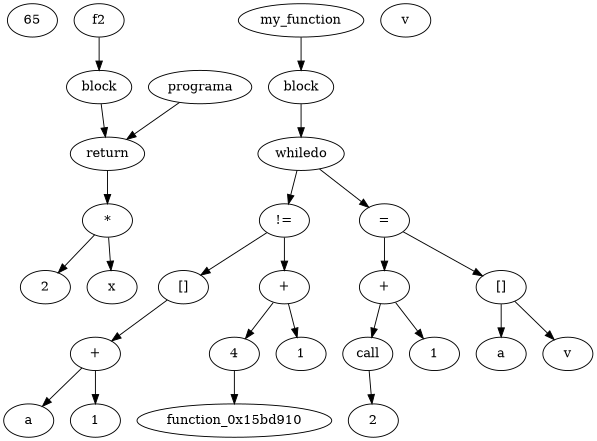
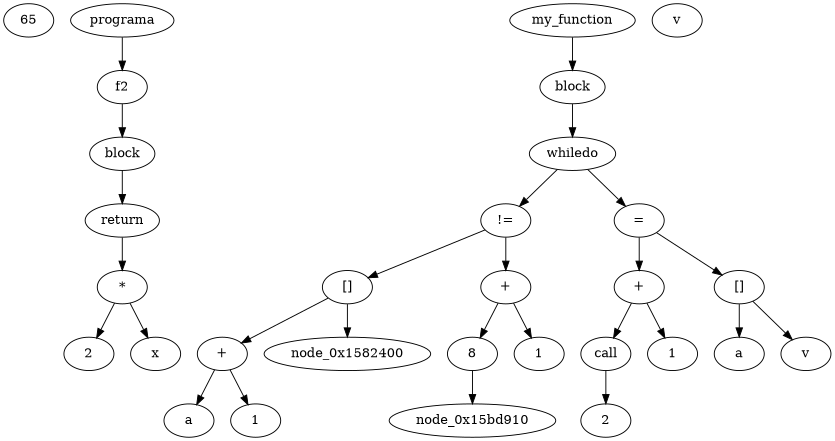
  digraph {
    n1 [label=65]
    n2 [label=2]
    n3 [label=x]
    n4 [label="*"]
    n5 [label=return]
    n6 [label=block]
    n7 [label=f2]
    n8 [label=my_function]
    n9 [label=block]
    n10 [label=a]
    n11 [label=1]
    n12 [label="+"]
    n13 [label="[]"]
+   node_0x1582400
    n15 [label=v]
-   n16 [label=4]
-   node_0x15bd910 [label=function_0x15bd910]
+   n16 [label=8]
+   node_0x15bd910
    n18 [label=1]
    n19 [label="+"]
    n20 [label="!="]
    n21 [label=a]
    n22 [label=2]
    n23 [label=call]
    n24 [label=1]
    n25 [label="+"]
    n26 [label="="]
    n27 [label="[]"]
    n28 [label=v]
    n29 [label=whiledo]
    n30 [label=programa]
    n4 -> n2
    n4 -> n3
    n5 -> n4
    n6 -> n5
    n7 -> n6
    n8 -> n9
    n9 -> n29
    n12 -> n10
    n12 -> n11
    n13 -> n12
+   n13 -> node_0x1582400
    n16 -> node_0x15bd910
    n19 -> n16
    n19 -> n18
    n20 -> n13
    n20 -> n19
    n23 -> n22
    n25 -> n23
    n25 -> n24
    n26 -> n25
    n26 -> n27
    n27 -> n21
    n27 -> n28
    n29 -> n20
    n29 -> n26
-   n30 -> n5
+   n30 -> n7
  }
